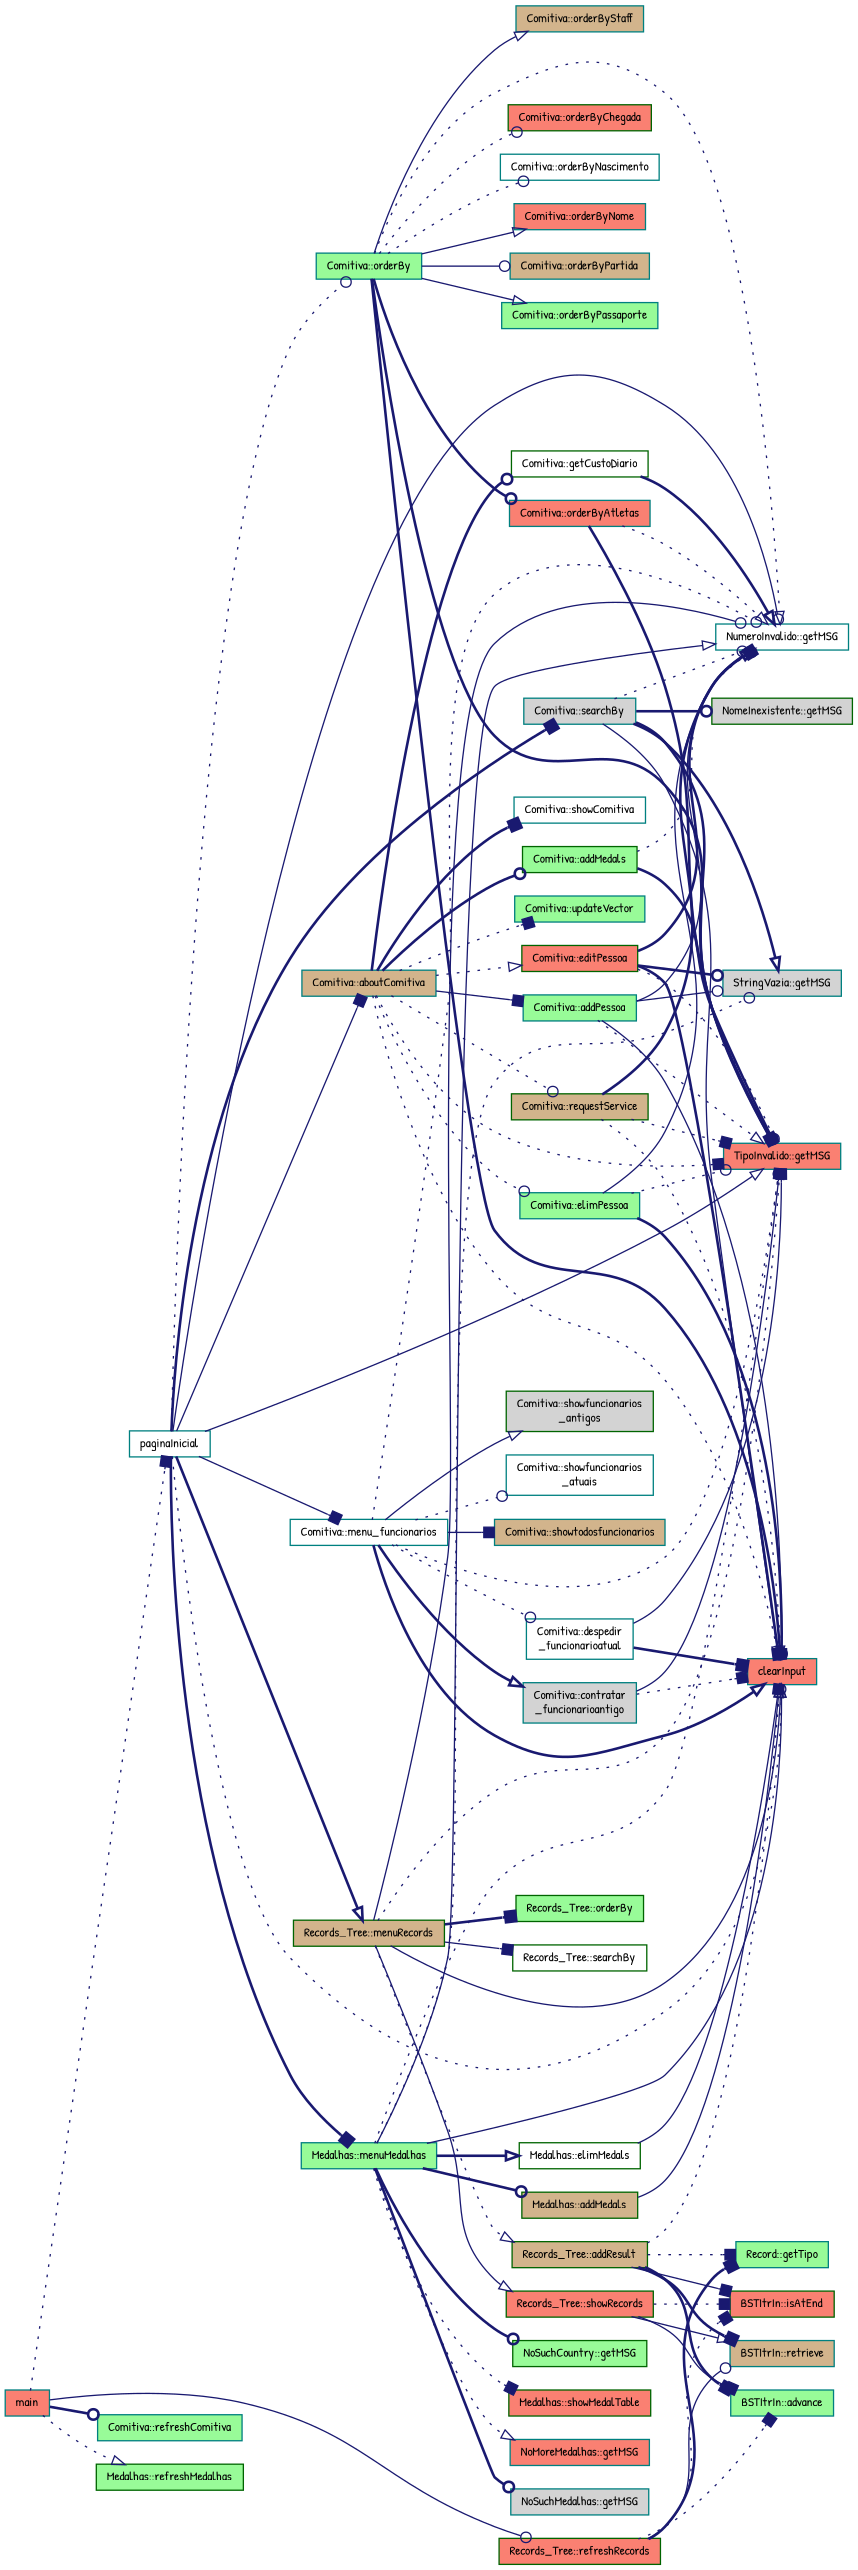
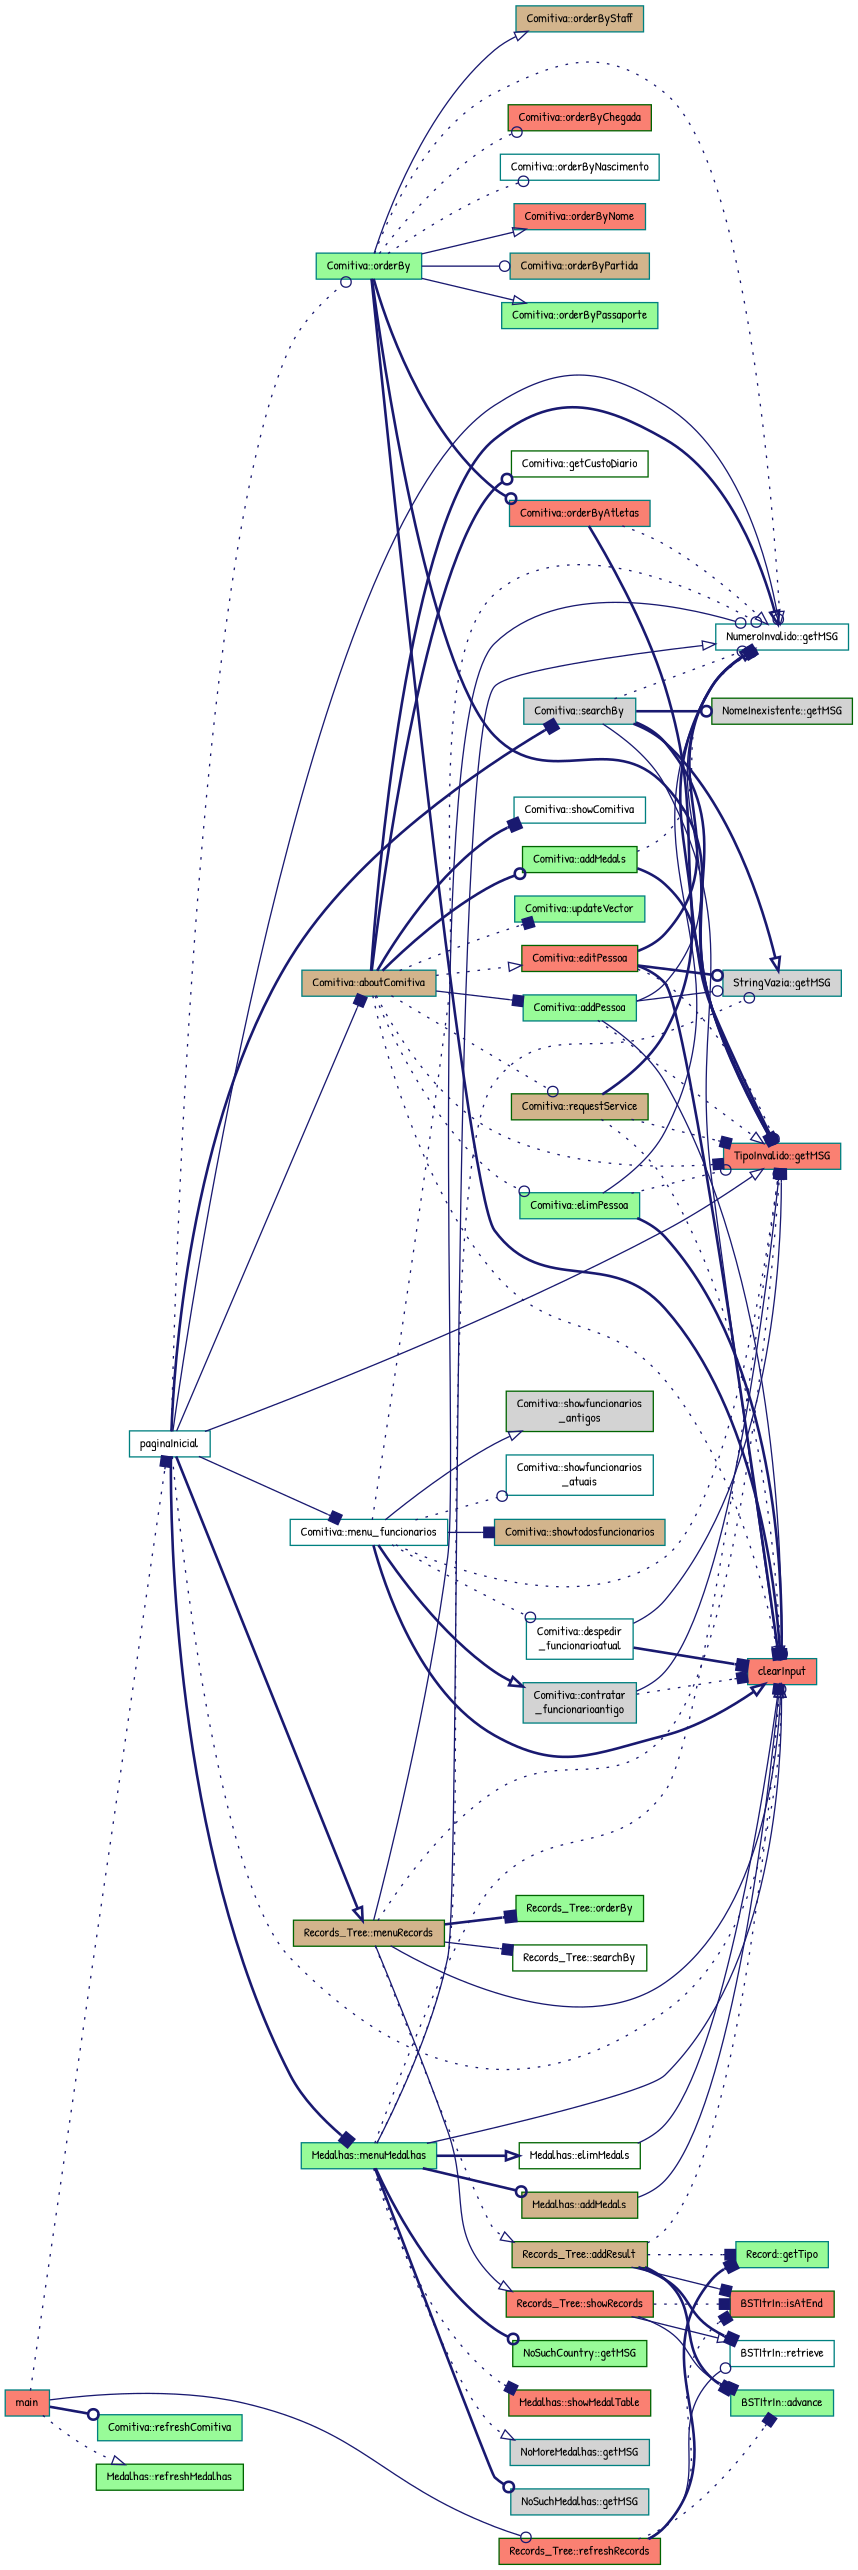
  digraph {
    fontname="Patrick Hand"
    rankdir=LR
    node [color=teal fillcolor=palegreen fontname="Patrick Hand" fontsize=10 shape=record style=filled]
    edge [arrowhead=odot color=midnightblue fontname="Patrick Hand" fontsize=10 labelfontname=Helvetica labelfontsize=10 style=dotted]
    n1 [fillcolor=salmon fontcolor=black height=0.2 label=main width=0.4]
    n2 [fillcolor=white height=0.2 label=paginaInicial width=0.4]
    n3 [height=0.2 label="Comitiva::refreshComitiva" width=0.4]
    n4 [color=darkgreen height=0.2 label="Medalhas::refreshMedalhas" width=0.4]
    n5 [color=darkgreen fillcolor=salmon height=0.2 label="Records_Tree::refreshRecords" width=0.4]
    n6 [fillcolor=tan height=0.2 label="Comitiva::aboutComitiva" width=0.4]
    n7 [fillcolor=salmon height=0.2 label=clearInput width=0.4]
    n8 [fillcolor=white height=0.2 label="NumeroInvalido::getMSG" width=0.4]
    n9 [fillcolor=salmon height=0.2 label="TipoInvalido::getMSG" width=0.4]
    n10 [fillcolor=white height=0.2 label="Comitiva::menu_funcionarios" width=0.4]
    n11 [height=0.2 label="Medalhas::menuMedalhas" width=0.4]
    n12 [color=darkgreen fillcolor=tan height=0.2 label="Records_Tree::menuRecords" width=0.4]
    n13 [height=0.2 label="Comitiva::orderBy" width=0.4]
    n14 [fillcolor=lightgrey height=0.2 label="Comitiva::searchBy" width=0.4]
    n15 [height=0.2 label="BSTItrIn::advance" width=0.4]
    n16 [height=0.2 label="Record::getTipo" width=0.4]
    n17 [color=darkgreen fillcolor=salmon height=0.2 label="BSTItrIn::isAtEnd" width=0.4]
-   n18 [fillcolor=tan height=0.2 label="BSTItrIn::retrieve" width=0.4]
+   n18 [fillcolor=white height=0.2 label="BSTItrIn::retrieve" width=0.4]
    n19 [height=0.2 label="Comitiva::addPessoa" width=0.4]
    n20 [color=darkgreen fillcolor=salmon height=0.2 label="Comitiva::editPessoa" width=0.4]
    n21 [height=0.2 label="Comitiva::elimPessoa" width=0.4]
    n22 [color=darkgreen height=0.2 label="Comitiva::addMedals" width=0.4]
    n23 [color=darkgreen fillcolor=white height=0.2 label="Comitiva::getCustoDiario" width=0.4]
    n24 [color=darkgreen fillcolor=tan height=0.2 label="Comitiva::requestService" width=0.4]
    n25 [fillcolor=white height=0.2 label="Comitiva::showComitiva" width=0.4]
    n26 [height=0.2 label="Comitiva::updateVector" width=0.4]
    n27 [fillcolor=lightgrey height=0.2 label="Comitiva::contratar\l_funcionarioantigo" width=0.4]
    n28 [fillcolor=white height=0.2 label="Comitiva::despedir\l_funcionarioatual" width=0.4]
    n29 [color=darkgreen fillcolor=lightgrey height=0.2 label="Comitiva::showfuncionarios\l_antigos" width=0.4]
    n30 [fillcolor=white height=0.2 label="Comitiva::showfuncionarios\l_atuais" width=0.4]
    n31 [fillcolor=tan height=0.2 label="Comitiva::showtodosfuncionarios" width=0.4]
    n32 [fillcolor=lightgrey height=0.2 label="StringVazia::getMSG" width=0.4]
    n33 [color=darkgreen fillcolor=tan height=0.2 label="Medalhas::addMedals" width=0.4]
    n34 [color=darkgreen fillcolor=white height=0.2 label="Medalhas::elimMedals" width=0.4]
-   n35 [fillcolor=salmon height=0.2 label="NoMoreMedalhas::getMSG" width=0.4]
+   n35 [fillcolor=lightgrey height=0.2 label="NoMoreMedalhas::getMSG" width=0.4]
    n36 [fillcolor=lightgrey height=0.2 label="NoSuchMedalhas::getMSG" width=0.4]
    n37 [color=darkgreen height=0.2 label="NoSuchCountry::getMSG" width=0.4]
    n38 [color=darkgreen fillcolor=salmon height=0.2 label="Medalhas::showMedalTable" width=0.4]
    n39 [color=darkgreen fillcolor=tan height=0.2 label="Records_Tree::addResult" width=0.4]
    n40 [color=darkgreen height=0.2 label="Records_Tree::orderBy" width=0.4]
    n41 [color=darkgreen fillcolor=white height=0.2 label="Records_Tree::searchBy" width=0.4]
    n42 [color=darkgreen fillcolor=salmon height=0.2 label="Records_Tree::showRecords" width=0.4]
    n43 [fillcolor=salmon height=0.2 label="Comitiva::orderByAtletas" width=0.4]
    n44 [color=darkgreen fillcolor=salmon height=0.2 label="Comitiva::orderByChegada" width=0.4]
    n45 [fillcolor=white height=0.2 label="Comitiva::orderByNascimento" width=0.4]
    n46 [fillcolor=salmon height=0.2 label="Comitiva::orderByNome" width=0.4]
    n47 [fillcolor=tan height=0.2 label="Comitiva::orderByPartida" width=0.4]
    n48 [height=0.2 label="Comitiva::orderByPassaporte" width=0.4]
    n49 [fillcolor=tan height=0.2 label="Comitiva::orderByStaff" width=0.4]
    n50 [color=darkgreen fillcolor=lightgrey height=0.2 label="NomeInexistente::getMSG" width=0.4]
    n1 -> n2 [arrowhead=box]
    n1 -> n3 [style=bold]
    n1 -> n4 [arrowhead=onormal]
    n1 -> n5 [style=solid]
    n2 -> n6 [arrowhead=box style=solid]
    n2 -> n7 [arrowhead=onormal]
    n2 -> n8 [style=solid]
    n2 -> n9 [arrowhead=onormal style=solid]
    n2 -> n10 [arrowhead=box style=solid]
    n2 -> n11 [arrowhead=box style=bold]
    n2 -> n12 [arrowhead=onormal style=bold]
    n2 -> n13
    n2 -> n14 [arrowhead=box style=bold]
    n5 -> n15 [arrowhead=box]
    n5 -> n16 [arrowhead=box style=bold]
    n5 -> n17 [arrowhead=box]
    n5 -> n18 [style=solid]
    n6 -> n7 [arrowhead=onormal]
-   n23 -> n8 [arrowhead=onormal style=bold]
+   n6 -> n8 [arrowhead=onormal style=bold]
    n6 -> n9 [arrowhead=box]
    n6 -> n19 [arrowhead=box style=solid]
    n6 -> n20 [arrowhead=onormal]
    n6 -> n21
    n6 -> n22 [style=bold]
    n6 -> n23 [style=bold]
    n6 -> n24
    n6 -> n25 [arrowhead=box style=bold]
    n6 -> n26 [arrowhead=box]
    n10 -> n7 [arrowhead=onormal style=bold]
    n10 -> n8
    n10 -> n9
    n10 -> n27 [arrowhead=onormal style=bold]
    n10 -> n28
    n10 -> n29 [arrowhead=onormal style=solid]
    n10 -> n30
    n10 -> n31 [arrowhead=box style=solid]
    n11 -> n7 [arrowhead=onormal style=solid]
    n11 -> n8 [arrowhead=onormal style=solid]
    n11 -> n9
    n11 -> n32
    n11 -> n33 [style=bold]
    n11 -> n34 [arrowhead=onormal style=bold]
    n11 -> n35 [arrowhead=onormal]
    n11 -> n36 [style=bold]
    n11 -> n37 [style=bold]
    n11 -> n38 [arrowhead=box]
    n12 -> n7 [style=solid]
    n12 -> n8 [style=solid]
    n12 -> n9
    n12 -> n39 [arrowhead=onormal]
    n12 -> n40 [arrowhead=box style=bold]
    n12 -> n41 [arrowhead=box style=solid]
    n12 -> n42 [arrowhead=onormal style=solid]
    n13 -> n7 [style=bold]
    n13 -> n8 [arrowhead=onormal]
    n13 -> n9 [style=bold]
    n13 -> n43 [style=bold]
    n13 -> n44
    n13 -> n45
    n13 -> n46 [arrowhead=onormal style=solid]
    n13 -> n47 [style=solid]
    n13 -> n48 [arrowhead=onormal style=solid]
    n13 -> n49 [arrowhead=onormal style=solid]
    n14 -> n7 [style=solid]
    n14 -> n8
    n14 -> n9 [arrowhead=box style=bold]
    n14 -> n32 [arrowhead=onormal style=bold]
    n14 -> n50 [style=bold]
    n19 -> n7 [arrowhead=box style=solid]
    n19 -> n8 [arrowhead=box style=solid]
    n19 -> n9 [arrowhead=onormal]
    n19 -> n32 [style=solid]
    n20 -> n7 [arrowhead=box style=bold]
    n20 -> n8 [arrowhead=box style=bold]
    n20 -> n9
    n20 -> n32 [style=bold]
    n21 -> n7 [style=bold]
    n21 -> n8 [style=solid]
    n21 -> n9
    n22 -> n8
    n22 -> n9 [style=bold]
    n24 -> n7 [arrowhead=onormal]
    n24 -> n8 [arrowhead=onormal style=bold]
    n24 -> n9 [arrowhead=box]
    n27 -> n7 [arrowhead=box]
    n27 -> n9 [arrowhead=box style=solid]
    n28 -> n7 [arrowhead=box style=bold]
    n28 -> n9 [arrowhead=box style=solid]
    n33 -> n7 [arrowhead=onormal style=solid]
    n34 -> n7 [arrowhead=box style=solid]
    n39 -> n7 [arrowhead=onormal]
    n39 -> n15 [arrowhead=box style=bold]
    n39 -> n16 [arrowhead=box]
    n39 -> n17 [arrowhead=box style=solid]
    n39 -> n18 [arrowhead=box style=bold]
    n42 -> n15 [arrowhead=box style=solid]
    n42 -> n17 [arrowhead=box]
    n42 -> n18 [arrowhead=onormal style=solid]
    n43 -> n8 [arrowhead=onormal]
    n43 -> n9 [style=bold]
  }
